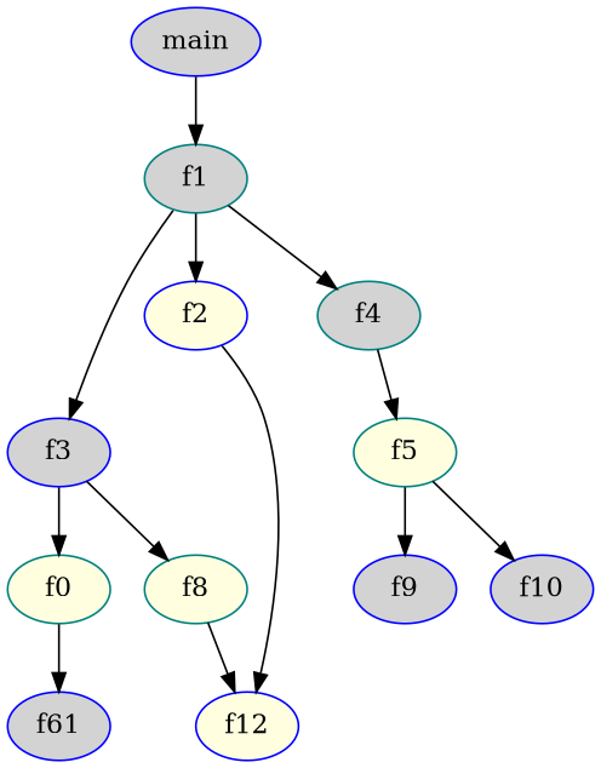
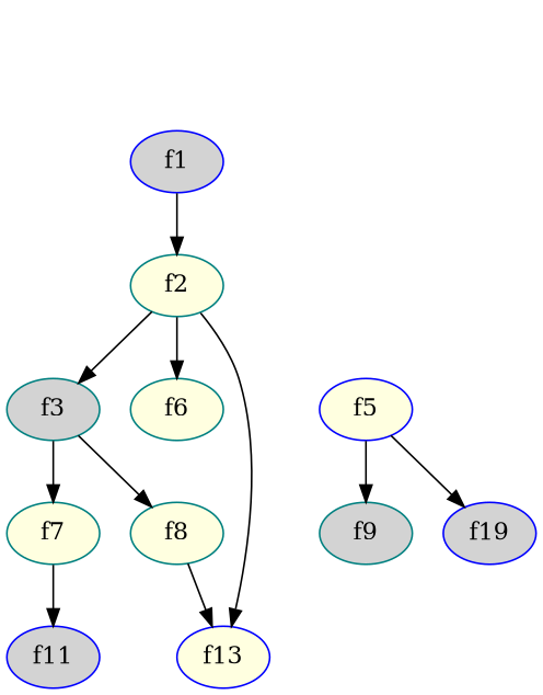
  digraph {
    node [color=blue fillcolor=lightgrey style=filled]
-   n1 [label=main]
-   n2 [color=teal label=f1]
-   n3 [fillcolor=lightyellow label=f2]
-   n4 [label=f3]
-   n5 [color=teal label=f4]
-   n7 [fillcolor=lightyellow label=f12]
-   n8 [color=teal fillcolor=lightyellow label=f0]
+   n2 [label=f1]
+   n3 [color=teal fillcolor=lightyellow label=f2]
+   n4 [color=teal label=f3]
+   n6 [color=teal fillcolor=lightyellow label=f6]
+   n7 [fillcolor=lightyellow label=f13]
+   n8 [color=teal fillcolor=lightyellow label=f7]
    n9 [color=teal fillcolor=lightyellow label=f8]
-   n10 [color=teal fillcolor=lightyellow label=f5]
-   n11 [label=f61]
-   n12 [label=f9]
-   n13 [label=f10]
-   n1 -> n2
+   n10 [fillcolor=lightyellow label=f5]
+   n11 [label=f11]
+   n12 [color=teal label=f9]
+   n13 [label=f19]
    n2 -> n3
-   n2 -> n4
-   n2 -> n5
+   n3 -> n4
+   n3 -> n6
    n3 -> n7
    n4 -> n8
    n4 -> n9
-   n5 -> n10
    n8 -> n11
    n9 -> n7
    n10 -> n12
    n10 -> n13
  }
